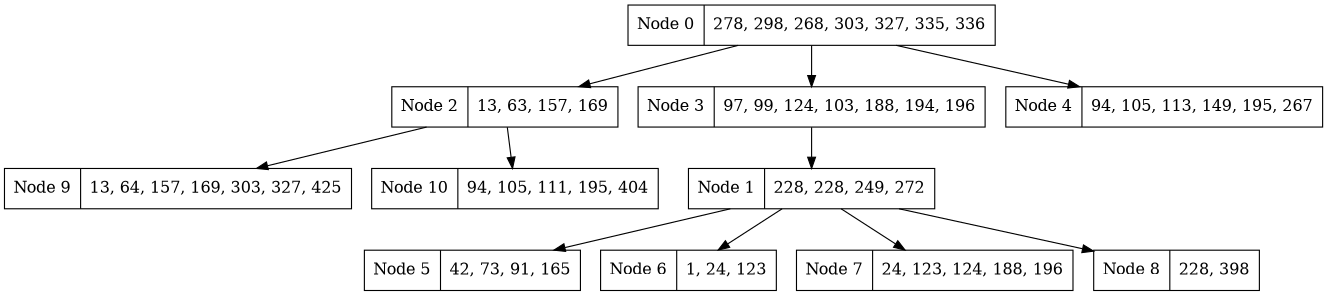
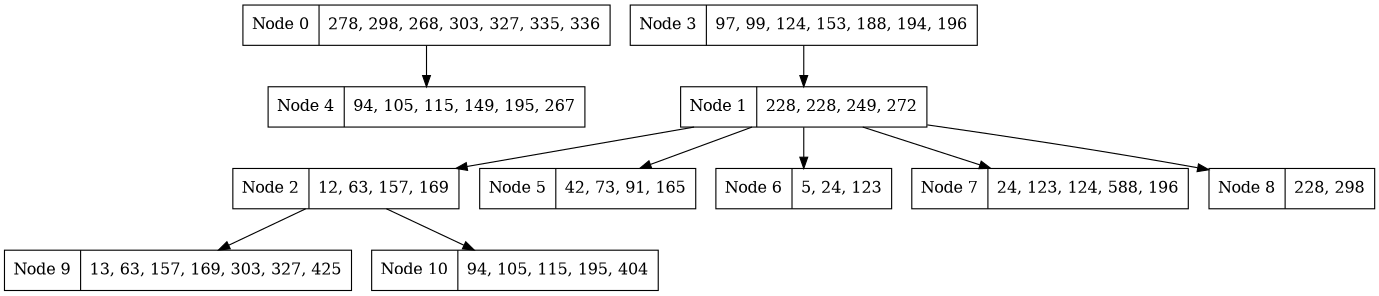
  digraph {
    node [shape=record]
    n1 [label="Node 0 | 278, 298, 268, 303, 327, 335, 336 "]
-   n2 [label="Node 2 | 13, 63, 157, 169 "]
-   n3 [label="Node 3 | 97, 99, 124, 103, 188, 194, 196 "]
-   n4 [label="Node 4 | 94, 105, 113, 149, 195, 267 "]
+   n2 [label="Node 2 | 12, 63, 157, 169 "]
+   n3 [label="Node 3 | 97, 99, 124, 153, 188, 194, 196 "]
+   n4 [label="Node 4 | 94, 105, 115, 149, 195, 267 "]
    n5 [label="Node 1 | 228, 228, 249, 272 "]
    n6 [label="Node 5 | 42, 73, 91, 165 "]
-   n7 [label="Node 6 | 1, 24, 123 "]
-   n8 [label="Node 7 | 24, 123, 124, 188, 196 "]
-   n9 [label="Node 8 | 228, 398 "]
-   n10 [label="Node 9 | 13, 64, 157, 169, 303, 327, 425 "]
-   n11 [label="Node 10 | 94, 105, 111, 195, 404 "]
-   n1 -> n2
-   n1 -> n3
+   n7 [label="Node 6 | 5, 24, 123 "]
+   n8 [label="Node 7 | 24, 123, 124, 588, 196 "]
+   n9 [label="Node 8 | 228, 298 "]
+   n10 [label="Node 9 | 13, 63, 157, 169, 303, 327, 425 "]
+   n11 [label="Node 10 | 94, 105, 115, 195, 404 "]
+   n5 -> n2
    n1 -> n4
    n2 -> n10
    n2 -> n11
    n3 -> n5
    n5 -> n6
    n5 -> n7
    n5 -> n8
    n5 -> n9
  }
